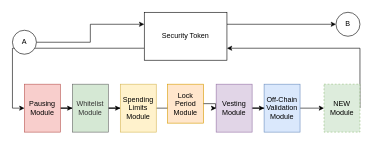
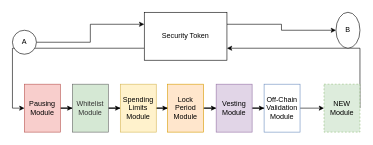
  <mxCell id="0" />
  <mxCell id="1" parent="0" />
  <mxCell id="2" style="edgeStyle=orthogonalEdgeStyle;rounded=0;orthogonalLoop=1;jettySize=auto;html=1;entryX=0;entryY=0.5;entryDx=0;entryDy=0;exitX=0;exitY=0.75;exitDx=0;exitDy=0;" parent="1" source="4" target="8" edge="1"><mxGeometry relative="1" as="geometry"><Array as="points"><mxPoint x="20" y="80" /><mxPoint x="20" y="180" /></Array></mxGeometry></mxCell>
  <mxCell id="3" style="edgeStyle=orthogonalEdgeStyle;rounded=0;orthogonalLoop=1;jettySize=auto;html=1;entryX=0;entryY=0.5;entryDx=0;entryDy=0;exitX=1;exitY=0.25;exitDx=0;exitDy=0;" parent="1" source="4" target="19" edge="1"><mxGeometry relative="1" as="geometry" /></mxCell>
  <mxCell id="4" value="Security Token" style="rounded=0;whiteSpace=wrap;html=1;" parent="1" vertex="1"><mxGeometry x="240" y="20" width="138" height="80" as="geometry" /></mxCell>
  <mxCell id="5" style="edgeStyle=orthogonalEdgeStyle;rounded=0;orthogonalLoop=1;jettySize=auto;html=1;entryX=0;entryY=0.25;entryDx=0;entryDy=0;" parent="1" source="6" target="4" edge="1"><mxGeometry relative="1" as="geometry" /></mxCell>
  <mxCell id="6" value="A" style="ellipse;whiteSpace=wrap;html=1;aspect=fixed;" parent="1" vertex="1"><mxGeometry x="20" y="50" width="40" height="40" as="geometry" /></mxCell>
  <mxCell id="7" style="edgeStyle=orthogonalEdgeStyle;rounded=0;orthogonalLoop=1;jettySize=auto;html=1;entryX=0;entryY=0.5;entryDx=0;entryDy=0;" parent="1" source="8" target="10" edge="1"><mxGeometry relative="1" as="geometry" /></mxCell>
  <mxCell id="8" value="Pausing&lt;br&gt;Module" style="rounded=0;whiteSpace=wrap;html=1;fillColor=#f8cecc;strokeColor=#b85450;" parent="1" vertex="1"><mxGeometry x="40" y="140" width="60" height="80" as="geometry" /></mxCell>
  <mxCell id="9" style="edgeStyle=orthogonalEdgeStyle;rounded=0;orthogonalLoop=1;jettySize=auto;html=1;entryX=0;entryY=0.5;entryDx=0;entryDy=0;" parent="1" source="10" target="12" edge="1"><mxGeometry relative="1" as="geometry" /></mxCell>
  <mxCell id="10" value="Whitelist&lt;br&gt;Module" style="rounded=0;whiteSpace=wrap;html=1;fillColor=#d5e8d4;strokeColor=#666666;fontColor=#333333;" parent="1" vertex="1"><mxGeometry x="120" y="140" width="60" height="80" as="geometry" /></mxCell>
  <mxCell id="11" style="edgeStyle=orthogonalEdgeStyle;rounded=0;orthogonalLoop=1;jettySize=auto;html=1;entryX=0;entryY=0.5;entryDx=0;entryDy=0;" parent="1" source="12" target="16" edge="1"><mxGeometry relative="1" as="geometry" /></mxCell>
  <mxCell id="12" value="Spending&lt;br&gt;Limits&lt;br&gt;Module" style="rounded=0;whiteSpace=wrap;html=1;fillColor=#fff2cc;strokeColor=#d6b656;" parent="1" vertex="1"><mxGeometry x="200" y="140" width="60" height="80" as="geometry" /></mxCell>
  <mxCell id="13" style="edgeStyle=orthogonalEdgeStyle;rounded=0;orthogonalLoop=1;jettySize=auto;html=1;entryX=0;entryY=0.5;entryDx=0;entryDy=0;" parent="1" source="14" target="18" edge="1"><mxGeometry relative="1" as="geometry" /></mxCell>
- <mxCell id="14" value="Off-Chain&lt;br&gt;Validation&lt;br&gt;Module" style="rounded=0;whiteSpace=wrap;html=1;fillColor=#dae8fc;strokeColor=#6c8ebf;" parent="1" vertex="1"><mxGeometry x="440" y="140" width="60" height="80" as="geometry" /></mxCell>
+ <mxCell id="14" value="Off-Chain&lt;br&gt;Validation&lt;br&gt;Module" style="rounded=0;whiteSpace=wrap;html=1;fillColor=#ffffff;strokeColor=#6c8ebf;" parent="1" vertex="1"><mxGeometry x="440" y="140" width="60" height="80" as="geometry" /></mxCell>
  <mxCell id="15" style="edgeStyle=orthogonalEdgeStyle;rounded=0;orthogonalLoop=1;jettySize=auto;html=1;entryX=0;entryY=0.5;entryDx=0;entryDy=0;" parent="1" source="20" target="14" edge="1"><mxGeometry relative="1" as="geometry" /></mxCell>
- <mxCell id="16" value="Lock&lt;br&gt;Period&lt;br&gt;Module" style="rounded=0;whiteSpace=wrap;html=1;fillColor=#ffe6cc;strokeColor=#d79b00;" parent="1" vertex="1"><mxGeometry x="279" y="140" width="60" height="65" as="geometry" /></mxCell>
+ <mxCell id="16" value="Lock&lt;br&gt;Period&lt;br&gt;Module" style="rounded=0;whiteSpace=wrap;html=1;fillColor=#ffe6cc;strokeColor=#d79b00;" parent="1" vertex="1"><mxGeometry x="279" y="140" width="60" height="80" as="geometry" /></mxCell>
  <mxCell id="17" style="edgeStyle=orthogonalEdgeStyle;rounded=0;orthogonalLoop=1;jettySize=auto;html=1;entryX=1;entryY=0.75;entryDx=0;entryDy=0;exitX=1;exitY=0.5;exitDx=0;exitDy=0;" parent="1" source="18" target="4" edge="1"><mxGeometry relative="1" as="geometry"><Array as="points"><mxPoint x="600" y="180" /><mxPoint x="600" y="80" /></Array></mxGeometry></mxCell>
  <mxCell id="18" value="NEW&lt;br&gt;Module" style="rounded=0;whiteSpace=wrap;html=1;fillColor=#d5e8d4;strokeColor=#82b366;dashed=1;opacity=80;" parent="1" vertex="1"><mxGeometry x="540" y="140" width="60" height="80" as="geometry" /></mxCell>
- <mxCell id="19" value="B" style="ellipse;whiteSpace=wrap;html=1;aspect=fixed;" parent="1" vertex="1"><mxGeometry x="560" y="20" width="40" height="40" as="geometry" /></mxCell>
+ <mxCell id="19" value="B" style="ellipse;whiteSpace=wrap;html=1;aspect=fixed;" parent="1" vertex="1"><mxGeometry x="560" y="20" width="40" height="60" as="geometry" /></mxCell>
  <mxCell id="20" value="Vesting&lt;br&gt;Module" style="rounded=0;whiteSpace=wrap;html=1;fillColor=#e1d5e7;strokeColor=#9673a6;" vertex="1" parent="1"><mxGeometry x="360" y="140" width="60" height="80" as="geometry" /></mxCell>
  <mxCell id="21" style="edgeStyle=orthogonalEdgeStyle;rounded=0;orthogonalLoop=1;jettySize=auto;html=1;entryX=0;entryY=0.5;entryDx=0;entryDy=0;" edge="1" parent="1" source="16" target="20"><mxGeometry relative="1" as="geometry"><mxPoint x="339" y="180" as="sourcePoint" /><mxPoint x="440" y="180" as="targetPoint" /></mxGeometry></mxCell>
